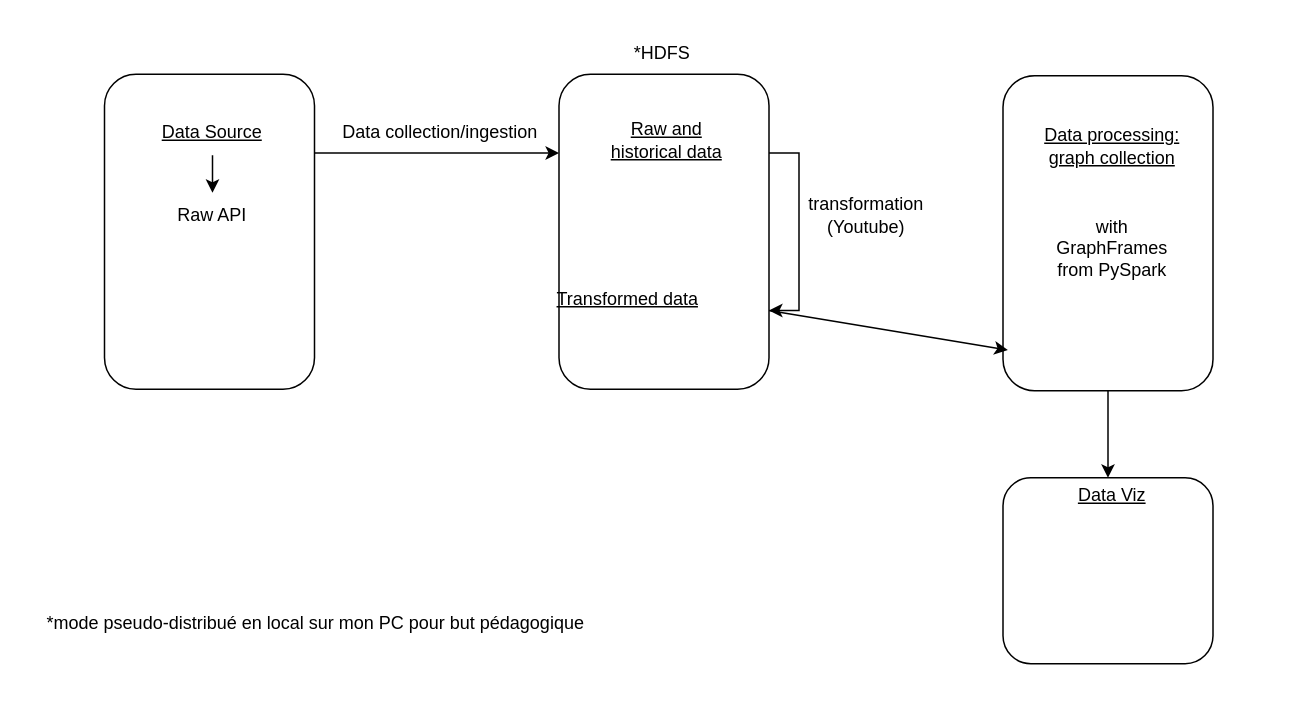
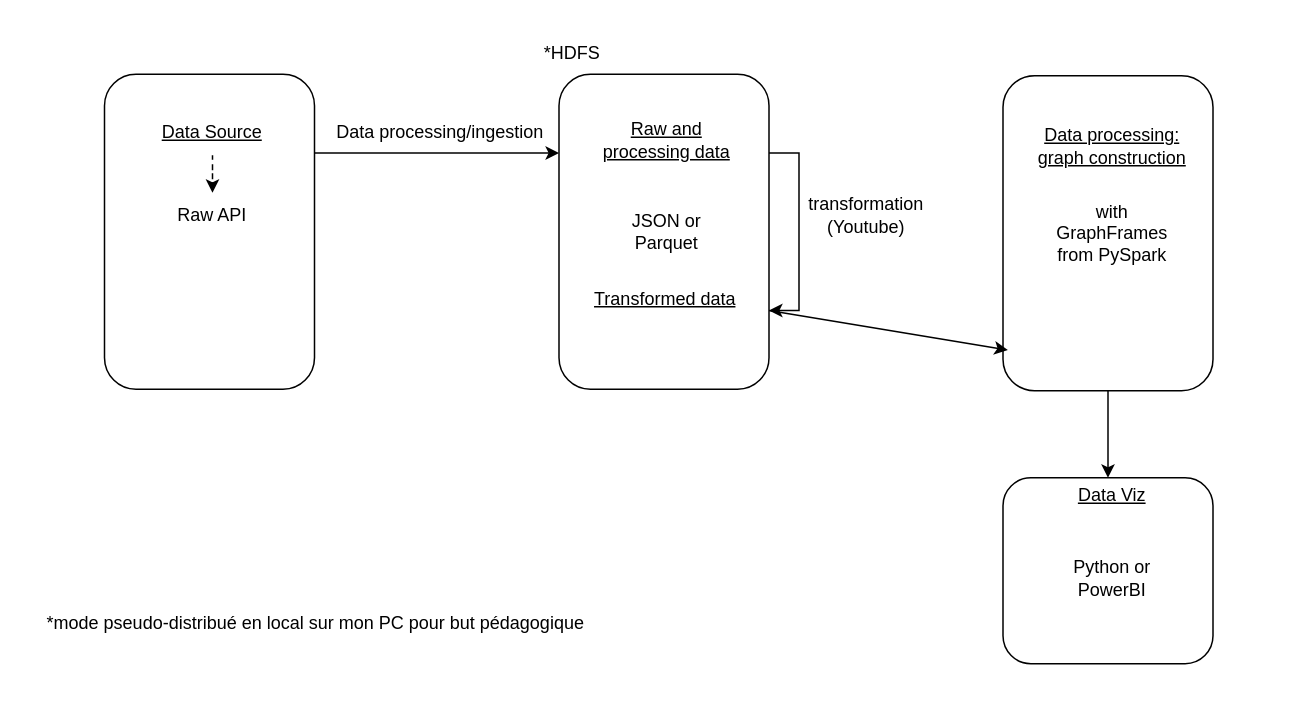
  <mxCell id="0" />
  <mxCell id="1" parent="0" />
  <mxCell id="2" style="edgeStyle=orthogonalEdgeStyle;rounded=0;orthogonalLoop=1;jettySize=auto;html=1;exitX=0.25;exitY=0;exitDx=0;exitDy=0;entryX=0.25;entryY=1;entryDx=0;entryDy=0;" parent="1" source="3" target="7" edge="1"><mxGeometry relative="1" as="geometry" /></mxCell>
  <mxCell id="3" value="" style="rounded=1;whiteSpace=wrap;html=1;rotation=90;" parent="1" vertex="1"><mxGeometry x="34" y="84" width="210" height="140" as="geometry" /></mxCell>
- <mxCell id="4" value="" style="edgeStyle=orthogonalEdgeStyle;rounded=0;orthogonalLoop=1;jettySize=auto;html=1;" parent="1" source="5" target="6" edge="1"><mxGeometry relative="1" as="geometry" /></mxCell>
+ <mxCell id="4" value="" style="edgeStyle=orthogonalEdgeStyle;rounded=0;orthogonalLoop=1;jettySize=auto;html=1;dashed=1;" parent="1" source="5" target="6" edge="1"><mxGeometry relative="1" as="geometry" /></mxCell>
  <mxCell id="5" value="&lt;u&gt;Data Source&lt;/u&gt;" style="text;html=1;align=center;verticalAlign=middle;whiteSpace=wrap;rounded=0;" parent="1" vertex="1"><mxGeometry x="86" y="73" width="110" height="30" as="geometry" /></mxCell>
  <mxCell id="6" value="Raw API" style="text;html=1;align=center;verticalAlign=middle;whiteSpace=wrap;rounded=0;" parent="1" vertex="1"><mxGeometry x="111" y="128" width="60" height="30" as="geometry" /></mxCell>
  <mxCell id="7" value="" style="rounded=1;whiteSpace=wrap;html=1;rotation=90;" parent="1" vertex="1"><mxGeometry x="337" y="84" width="210" height="140" as="geometry" /></mxCell>
- <mxCell id="8" value="&lt;u&gt;Raw and historical data&lt;/u&gt;" style="text;html=1;align=center;verticalAlign=middle;whiteSpace=wrap;rounded=0;" parent="1" vertex="1"><mxGeometry x="394" y="78" width="100" height="30" as="geometry" /></mxCell>
- <mxCell id="9" value="&lt;u&gt;Transformed data&lt;/u&gt;" style="text;html=1;align=center;verticalAlign=middle;whiteSpace=wrap;rounded=0;" parent="1" vertex="1"><mxGeometry x="368" y="184" width="100" height="30" as="geometry" /></mxCell>
- <mxCell id="11" value="*HDFS" style="text;html=1;align=center;verticalAlign=middle;whiteSpace=wrap;rounded=0;" parent="1" vertex="1"><mxGeometry x="381" y="20" width="120" height="30" as="geometry" /></mxCell>
+ <mxCell id="8" value="&lt;u&gt;Raw and processing data&lt;/u&gt;" style="text;html=1;align=center;verticalAlign=middle;whiteSpace=wrap;rounded=0;" parent="1" vertex="1"><mxGeometry x="394" y="78" width="100" height="30" as="geometry" /></mxCell>
+ <mxCell id="9" value="&lt;u&gt;Transformed data&lt;/u&gt;" style="text;html=1;align=center;verticalAlign=middle;whiteSpace=wrap;rounded=0;" parent="1" vertex="1"><mxGeometry x="393" y="184" width="100" height="30" as="geometry" /></mxCell>
+ <mxCell id="10" value="JSON or Parquet" style="text;html=1;align=center;verticalAlign=middle;whiteSpace=wrap;rounded=0;" parent="1" vertex="1"><mxGeometry x="414" y="139" width="60" height="30" as="geometry" /></mxCell>
+ <mxCell id="11" value="*HDFS" style="text;html=1;align=center;verticalAlign=middle;whiteSpace=wrap;rounded=0;" parent="1" vertex="1"><mxGeometry x="321" y="20" width="120" height="30" as="geometry" /></mxCell>
  <mxCell id="12" value="*mode pseudo-distribué en local sur mon PC pour but pédagogique" style="text;html=1;align=center;verticalAlign=middle;whiteSpace=wrap;rounded=0;" parent="1" vertex="1"><mxGeometry x="20" y="400" width="380" height="30" as="geometry" /></mxCell>
  <mxCell id="13" value="" style="rounded=1;whiteSpace=wrap;html=1;rotation=90;" parent="1" vertex="1"><mxGeometry x="633" y="85" width="210" height="140" as="geometry" /></mxCell>
- <mxCell id="14" value="&lt;u&gt;Data processing: graph collection&lt;/u&gt;" style="text;html=1;align=center;verticalAlign=middle;whiteSpace=wrap;rounded=0;" parent="1" vertex="1"><mxGeometry x="686" y="82" width="110" height="30" as="geometry" /></mxCell>
- <mxCell id="15" value="with GraphFrames from PySpark" style="text;html=1;align=center;verticalAlign=middle;whiteSpace=wrap;rounded=0;" parent="1" vertex="1"><mxGeometry x="711" y="150" width="60" height="30" as="geometry" /></mxCell>
- <mxCell id="16" value="Data collection/ingestion" style="text;html=1;align=center;verticalAlign=middle;whiteSpace=wrap;rounded=0;" parent="1" vertex="1"><mxGeometry x="208" y="73" width="170" height="30" as="geometry" /></mxCell>
+ <mxCell id="14" value="&lt;u&gt;Data processing: graph construction&lt;/u&gt;" style="text;html=1;align=center;verticalAlign=middle;whiteSpace=wrap;rounded=0;" parent="1" vertex="1"><mxGeometry x="686" y="82" width="110" height="30" as="geometry" /></mxCell>
+ <mxCell id="15" value="with GraphFrames from PySpark" style="text;html=1;align=center;verticalAlign=middle;whiteSpace=wrap;rounded=0;" parent="1" vertex="1"><mxGeometry x="711" y="140" width="60" height="30" as="geometry" /></mxCell>
+ <mxCell id="16" value="Data processing/ingestion" style="text;html=1;align=center;verticalAlign=middle;whiteSpace=wrap;rounded=0;" parent="1" vertex="1"><mxGeometry x="208" y="73" width="170" height="30" as="geometry" /></mxCell>
  <mxCell id="17" style="edgeStyle=orthogonalEdgeStyle;rounded=0;orthogonalLoop=1;jettySize=auto;html=1;exitX=0.25;exitY=0;exitDx=0;exitDy=0;entryX=0.75;entryY=0;entryDx=0;entryDy=0;" parent="1" source="7" target="7" edge="1"><mxGeometry relative="1" as="geometry" /></mxCell>
  <mxCell id="18" value="transformation (Youtube)" style="text;html=1;align=center;verticalAlign=middle;whiteSpace=wrap;rounded=0;" parent="1" vertex="1"><mxGeometry x="547" y="128" width="60" height="30" as="geometry" /></mxCell>
  <mxCell id="19" value="" style="endArrow=classic;html=1;rounded=0;exitX=0.75;exitY=0;exitDx=0;exitDy=0;entryX=0.871;entryY=0.977;entryDx=0;entryDy=0;entryPerimeter=0;" parent="1" source="7" target="13" edge="1"><mxGeometry width="50" height="50" relative="1" as="geometry"><mxPoint x="470" y="290" as="sourcePoint" /><mxPoint x="660" y="230" as="targetPoint" /></mxGeometry></mxCell>
  <mxCell id="20" value="" style="rounded=1;whiteSpace=wrap;html=1;rotation=90;" parent="1" vertex="1"><mxGeometry x="676" y="310" width="124" height="140" as="geometry" /></mxCell>
  <mxCell id="21" value="&lt;u&gt;Data Viz&lt;/u&gt;" style="text;html=1;align=center;verticalAlign=middle;whiteSpace=wrap;rounded=0;" parent="1" vertex="1"><mxGeometry x="686" y="315" width="110" height="30" as="geometry" /></mxCell>
+ <mxCell id="22" value="Python or PowerBI" style="text;html=1;align=center;verticalAlign=middle;whiteSpace=wrap;rounded=0;" parent="1" vertex="1"><mxGeometry x="711" y="370" width="60" height="30" as="geometry" /></mxCell>
  <mxCell id="23" value="" style="endArrow=classic;html=1;rounded=0;exitX=1;exitY=0.5;exitDx=0;exitDy=0;entryX=0;entryY=0.5;entryDx=0;entryDy=0;" edge="1" parent="1" source="13" target="20"><mxGeometry width="50" height="50" relative="1" as="geometry"><mxPoint x="440" y="290" as="sourcePoint" /><mxPoint x="738" y="310" as="targetPoint" /></mxGeometry></mxCell>
